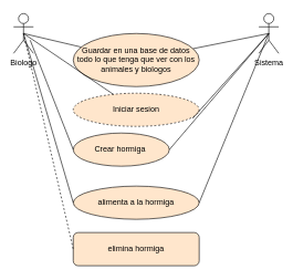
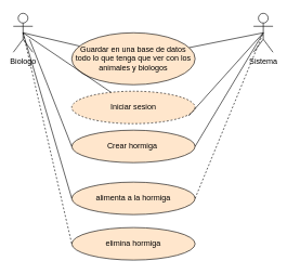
  <mxCell id="0" />
  <mxCell id="1" parent="0" />
  <mxCell id="2" value="Biologo" style="shape=umlActor;verticalLabelPosition=bottom;verticalAlign=top;html=1;" parent="1" vertex="1"><mxGeometry x="20" y="20" width="30" height="60" as="geometry" /></mxCell>
  <mxCell id="3" value="Sistema" style="shape=umlActor;verticalLabelPosition=bottom;verticalAlign=top;html=1;" parent="1" vertex="1"><mxGeometry x="390" y="20" width="30" height="60" as="geometry" /></mxCell>
  <mxCell id="4" value="Guardar en una base de datos todo lo que tenga que ver con los animales y biologos" style="ellipse;whiteSpace=wrap;html=1;fillColor=#FFE6CC;" parent="1" vertex="1"><mxGeometry x="110" y="50" width="190" height="80" as="geometry" /></mxCell>
  <mxCell id="5" value="Iniciar sesion" style="ellipse;whiteSpace=wrap;html=1;fillColor=#FFE6CC;dashed=1;" vertex="1" parent="1"><mxGeometry x="110" y="140" width="190" height="50" as="geometry" /></mxCell>
- <mxCell id="6" value="Crear hormiga&amp;nbsp;" style="ellipse;whiteSpace=wrap;html=1;fillColor=#FFE6CC;" vertex="1" parent="1"><mxGeometry x="110" y="200" width="145" height="50" as="geometry" /></mxCell>
+ <mxCell id="6" value="Crear hormiga&amp;nbsp;" style="ellipse;whiteSpace=wrap;html=1;fillColor=#FFE6CC;" vertex="1" parent="1"><mxGeometry x="110" y="200" width="190" height="50" as="geometry" /></mxCell>
  <mxCell id="7" value="alimenta a la hormiga" style="ellipse;whiteSpace=wrap;html=1;fillColor=#FFE6CC;" vertex="1" parent="1"><mxGeometry x="110" y="280" width="190" height="50" as="geometry" /></mxCell>
- <mxCell id="8" value="elimina hormiga" style="whiteSpace=wrap;html=1;fillColor=#FFE6CC;rounded=1;" vertex="1" parent="1"><mxGeometry x="110" y="350" width="190" height="50" as="geometry" /></mxCell>
+ <mxCell id="8" value="elimina hormiga" style="ellipse;whiteSpace=wrap;html=1;fillColor=#FFE6CC;" vertex="1" parent="1"><mxGeometry x="110" y="350" width="190" height="50" as="geometry" /></mxCell>
  <mxCell id="9" value="" style="endArrow=none;html=1;entryX=0.5;entryY=0.5;entryDx=0;entryDy=0;entryPerimeter=0;" edge="1" parent="1" source="4" target="3"><mxGeometry width="50" height="50" relative="1" as="geometry"><mxPoint x="280" y="230" as="sourcePoint" /><mxPoint x="380" y="60" as="targetPoint" /><Array as="points" /></mxGeometry></mxCell>
  <mxCell id="10" value="" style="endArrow=none;html=1;exitX=0.5;exitY=0.5;exitDx=0;exitDy=0;exitPerimeter=0;" edge="1" parent="1" source="2" target="4"><mxGeometry width="50" height="50" relative="1" as="geometry"><mxPoint x="60" y="130" as="sourcePoint" /><mxPoint x="110" y="80" as="targetPoint" /></mxGeometry></mxCell>
  <mxCell id="11" value="" style="endArrow=none;html=1;exitX=0.5;exitY=0.5;exitDx=0;exitDy=0;exitPerimeter=0;" edge="1" parent="1" source="2" target="5"><mxGeometry width="50" height="50" relative="1" as="geometry"><mxPoint x="45" y="60" as="sourcePoint" /><mxPoint x="132.07" y="80.487" as="targetPoint" /></mxGeometry></mxCell>
  <mxCell id="12" value="" style="endArrow=none;html=1;exitX=0.5;exitY=0.5;exitDx=0;exitDy=0;exitPerimeter=0;entryX=0;entryY=0.5;entryDx=0;entryDy=0;" edge="1" parent="1" target="6"><mxGeometry width="50" height="50" relative="1" as="geometry"><mxPoint x="45" y="60" as="sourcePoint" /><mxPoint x="180.558" y="151.701" as="targetPoint" /></mxGeometry></mxCell>
  <mxCell id="13" value="" style="endArrow=none;html=1;exitX=0.5;exitY=0.5;exitDx=0;exitDy=0;exitPerimeter=0;entryX=0;entryY=0.5;entryDx=0;entryDy=0;" edge="1" parent="1" source="2" target="7"><mxGeometry width="50" height="50" relative="1" as="geometry"><mxPoint x="55" y="70" as="sourcePoint" /><mxPoint x="190.558" y="161.701" as="targetPoint" /></mxGeometry></mxCell>
  <mxCell id="14" value="" style="endArrow=none;html=1;exitX=0.5;exitY=0.5;exitDx=0;exitDy=0;exitPerimeter=0;entryX=0;entryY=0.5;entryDx=0;entryDy=0;dashed=1;" edge="1" parent="1" source="2" target="8"><mxGeometry width="50" height="50" relative="1" as="geometry"><mxPoint x="65" y="80" as="sourcePoint" /><mxPoint x="200.558" y="171.701" as="targetPoint" /></mxGeometry></mxCell>
  <mxCell id="15" value="" style="endArrow=none;html=1;entryX=0.5;entryY=0.5;entryDx=0;entryDy=0;entryPerimeter=0;exitX=0.947;exitY=0.76;exitDx=0;exitDy=0;exitPerimeter=0;" edge="1" parent="1" source="5" target="3"><mxGeometry width="50" height="50" relative="1" as="geometry"><mxPoint x="300.811" y="82.838" as="sourcePoint" /><mxPoint x="415" y="60" as="targetPoint" /><Array as="points" /></mxGeometry></mxCell>
  <mxCell id="16" value="" style="endArrow=none;html=1;entryX=0.5;entryY=0.5;entryDx=0;entryDy=0;entryPerimeter=0;exitX=1;exitY=0.5;exitDx=0;exitDy=0;" edge="1" parent="1" source="6" target="3"><mxGeometry width="50" height="50" relative="1" as="geometry"><mxPoint x="299.93" y="188" as="sourcePoint" /><mxPoint x="415" y="60" as="targetPoint" /><Array as="points" /></mxGeometry></mxCell>
- <mxCell id="17" value="" style="endArrow=none;html=1;entryX=0.5;entryY=0.5;entryDx=0;entryDy=0;entryPerimeter=0;exitX=1;exitY=0.5;exitDx=0;exitDy=0;" edge="1" parent="1" source="7" target="3"><mxGeometry width="50" height="50" relative="1" as="geometry"><mxPoint x="310" y="235" as="sourcePoint" /><mxPoint x="415" y="60" as="targetPoint" /><Array as="points" /></mxGeometry></mxCell>
+ <mxCell id="17" value="" style="endArrow=none;html=1;entryX=0.5;entryY=0.5;entryDx=0;entryDy=0;entryPerimeter=0;exitX=1;exitY=0.5;exitDx=0;exitDy=0;dashed=1;" edge="1" parent="1" source="7" target="3"><mxGeometry width="50" height="50" relative="1" as="geometry"><mxPoint x="310" y="235" as="sourcePoint" /><mxPoint x="415" y="60" as="targetPoint" /><Array as="points" /></mxGeometry></mxCell>
